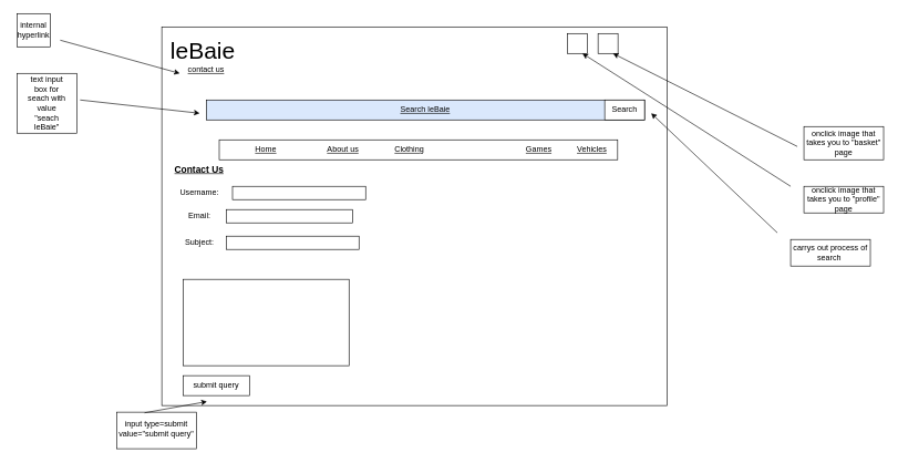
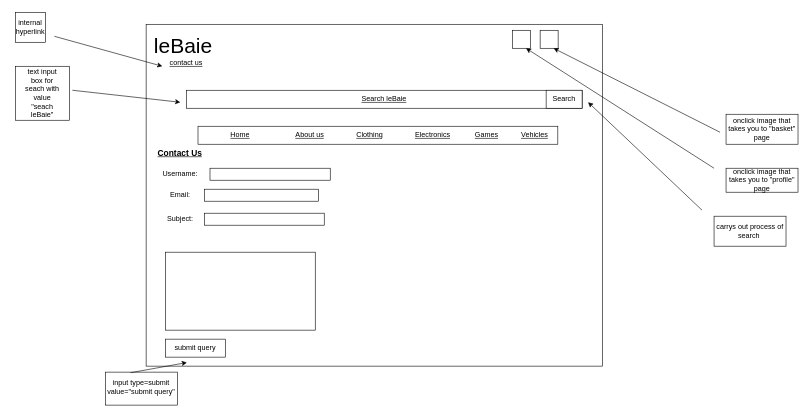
  <mxCell id="0" />
  <mxCell id="1" parent="0" />
  <mxCell id="2" value="" style="rounded=0;whiteSpace=wrap;html=1;fillColor=none;fontStyle=4" parent="1" vertex="1"><mxGeometry x="243" y="40" width="761" height="570" as="geometry" /></mxCell>
  <mxCell id="3" value="&lt;font style=&quot;font-size: 35px;&quot;&gt;leBaie&lt;/font&gt;" style="text;html=1;strokeColor=none;fillColor=none;align=center;verticalAlign=middle;whiteSpace=wrap;rounded=0;" parent="1" vertex="1"><mxGeometry x="275" y="60" width="60" height="30" as="geometry" /></mxCell>
  <mxCell id="4" value="" style="rounded=0;whiteSpace=wrap;html=1;fillColor=none;" parent="1" vertex="1"><mxGeometry x="329.5" y="210" width="600" height="30" as="geometry" /></mxCell>
  <mxCell id="5" value="" style="rounded=0;whiteSpace=wrap;html=1;" parent="1" vertex="1"><mxGeometry x="349.5" y="280" width="200.5" height="20" as="geometry" /></mxCell>
  <mxCell id="6" value="Username:" style="text;html=1;strokeColor=none;fillColor=none;align=center;verticalAlign=middle;whiteSpace=wrap;rounded=0;" parent="1" vertex="1"><mxGeometry x="269.5" y="275" width="60" height="30" as="geometry" /></mxCell>
  <mxCell id="7" value="Email:" style="text;html=1;strokeColor=none;fillColor=none;align=center;verticalAlign=middle;whiteSpace=wrap;rounded=0;" parent="1" vertex="1"><mxGeometry x="249.5" y="310" width="100" height="30" as="geometry" /></mxCell>
  <mxCell id="8" value="" style="rounded=0;whiteSpace=wrap;html=1;" parent="1" vertex="1"><mxGeometry x="340" y="315" width="190.5" height="20" as="geometry" /></mxCell>
  <mxCell id="9" value="" style="rounded=0;whiteSpace=wrap;html=1;" parent="1" vertex="1"><mxGeometry x="275" y="420" width="250" height="130" as="geometry" /></mxCell>
  <mxCell id="10" value="submit query" style="rounded=0;whiteSpace=wrap;html=1;" parent="1" vertex="1"><mxGeometry x="275" y="565" width="100" height="30" as="geometry" /></mxCell>
  <mxCell id="11" value="" style="endArrow=classic;html=1;rounded=0;entryX=0.36;entryY=1.3;entryDx=0;entryDy=0;entryPerimeter=0;exitX=0.35;exitY=0.018;exitDx=0;exitDy=0;exitPerimeter=0;" parent="1" source="13" target="10" edge="1"><mxGeometry width="50" height="50" relative="1" as="geometry"><mxPoint x="230" y="705" as="sourcePoint" /><mxPoint x="280" y="655" as="targetPoint" /></mxGeometry></mxCell>
  <mxCell id="12" value="input type=submit value=&quot;submit query&quot;" style="text;html=1;strokeColor=none;fillColor=none;align=center;verticalAlign=middle;whiteSpace=wrap;rounded=0;" parent="1" vertex="1"><mxGeometry x="170" y="630" width="130" height="30" as="geometry" /></mxCell>
  <mxCell id="13" value="" style="rounded=0;whiteSpace=wrap;html=1;fillColor=none;" parent="1" vertex="1"><mxGeometry x="175" y="620" width="120" height="55" as="geometry" /></mxCell>
  <mxCell id="14" value="&lt;span&gt;Home &lt;/span&gt;" style="text;html=1;strokeColor=none;fillColor=none;align=center;verticalAlign=middle;whiteSpace=wrap;rounded=0;fontStyle=4" parent="1" vertex="1"><mxGeometry x="369.5" y="210" width="60" height="30" as="geometry" /></mxCell>
+ <mxCell id="15" value="Electronics " style="text;html=1;strokeColor=none;fillColor=none;align=center;verticalAlign=middle;whiteSpace=wrap;rounded=0;fontStyle=4" parent="1" vertex="1"><mxGeometry x="690.5" y="210" width="60" height="30" as="geometry" /></mxCell>
  <mxCell id="16" value="Clothing" style="text;html=1;strokeColor=none;fillColor=none;align=center;verticalAlign=middle;whiteSpace=wrap;rounded=0;fontStyle=4" parent="1" vertex="1"><mxGeometry x="585.5" y="210" width="60" height="30" as="geometry" /></mxCell>
  <mxCell id="17" value="Vehicles" style="text;html=1;strokeColor=none;fillColor=none;align=center;verticalAlign=middle;whiteSpace=wrap;rounded=0;fontStyle=4" parent="1" vertex="1"><mxGeometry x="860.5" y="210" width="60" height="30" as="geometry" /></mxCell>
  <mxCell id="18" value="About us" style="text;html=1;strokeColor=none;fillColor=none;align=center;verticalAlign=middle;whiteSpace=wrap;rounded=0;fontStyle=4" parent="1" vertex="1"><mxGeometry x="485.5" y="210" width="60" height="30" as="geometry" /></mxCell>
  <mxCell id="19" value="Games" style="text;html=1;strokeColor=none;fillColor=none;align=center;verticalAlign=middle;whiteSpace=wrap;rounded=0;fontStyle=4" parent="1" vertex="1"><mxGeometry x="780.5" y="210" width="60" height="30" as="geometry" /></mxCell>
  <mxCell id="20" value="&lt;u&gt;&lt;font style=&quot;font-size: 14px;&quot;&gt;&lt;b&gt;Contact Us&lt;/b&gt;&lt;/font&gt;&lt;/u&gt;" style="text;html=1;strokeColor=none;fillColor=none;align=center;verticalAlign=middle;whiteSpace=wrap;rounded=0;" parent="1" vertex="1"><mxGeometry x="232" y="240" width="135" height="30" as="geometry" /></mxCell>
  <mxCell id="21" value="Subject:" style="text;html=1;strokeColor=none;fillColor=none;align=center;verticalAlign=middle;whiteSpace=wrap;rounded=0;" parent="1" vertex="1"><mxGeometry x="270" y="350" width="60" height="30" as="geometry" /></mxCell>
  <mxCell id="22" value="" style="rounded=0;whiteSpace=wrap;html=1;" parent="1" vertex="1"><mxGeometry x="340" y="355" width="200" height="20" as="geometry" /></mxCell>
  <mxCell id="23" value="" style="whiteSpace=wrap;html=1;aspect=fixed;fillColor=none;" parent="1" vertex="1"><mxGeometry x="25" y="20" width="50" height="50" as="geometry" /></mxCell>
  <mxCell id="24" value="&lt;span&gt;contact us&lt;br&gt;&lt;/span&gt;" style="text;html=1;strokeColor=none;fillColor=none;align=center;verticalAlign=middle;whiteSpace=wrap;rounded=0;fontStyle=4" parent="1" vertex="1"><mxGeometry x="280" y="90" width="60" height="30" as="geometry" /></mxCell>
  <mxCell id="25" value="internal hyperlink " style="text;html=1;fillColor=none;align=center;verticalAlign=middle;whiteSpace=wrap;rounded=0;" parent="1" vertex="1"><mxGeometry x="20" y="30" width="60" height="30" as="geometry" /></mxCell>
  <mxCell id="26" value="" style="endArrow=classic;html=1;rounded=0;" parent="1" edge="1"><mxGeometry width="50" height="50" relative="1" as="geometry"><mxPoint x="90" y="60" as="sourcePoint" /><mxPoint x="270" y="110" as="targetPoint" /></mxGeometry></mxCell>
  <mxCell id="27" value="" style="whiteSpace=wrap;html=1;aspect=fixed;fillColor=none;" parent="1" vertex="1"><mxGeometry x="25" y="110" width="90" height="90" as="geometry" /></mxCell>
- <mxCell id="28" value="Search leBaie" style="rounded=0;whiteSpace=wrap;html=1;fontStyle=4;fillColor=#dae8fc;" parent="1" vertex="1"><mxGeometry x="310" y="150" width="660" height="30" as="geometry" /></mxCell>
+ <mxCell id="28" value="Search leBaie" style="rounded=0;whiteSpace=wrap;html=1;fontStyle=4" parent="1" vertex="1"><mxGeometry x="310" y="150" width="660" height="30" as="geometry" /></mxCell>
  <mxCell id="29" value="" style="endArrow=classic;html=1;rounded=0;" parent="1" edge="1"><mxGeometry width="50" height="50" relative="1" as="geometry"><mxPoint x="120" y="150" as="sourcePoint" /><mxPoint x="300" y="170" as="targetPoint" /></mxGeometry></mxCell>
  <mxCell id="30" value="text input box for seach with value &quot;seach leBaie&quot; " style="text;html=1;strokeColor=none;fillColor=none;align=center;verticalAlign=middle;whiteSpace=wrap;rounded=0;" parent="1" vertex="1"><mxGeometry x="40" y="140" width="60" height="30" as="geometry" /></mxCell>
  <mxCell id="31" value="Search" style="rounded=0;whiteSpace=wrap;html=1;" parent="1" vertex="1"><mxGeometry x="910" y="150" width="60" height="30" as="geometry" /></mxCell>
  <mxCell id="32" value="" style="endArrow=classic;html=1;rounded=0;" parent="1" edge="1"><mxGeometry width="50" height="50" relative="1" as="geometry"><mxPoint x="1170" y="350" as="sourcePoint" /><mxPoint x="980" y="170" as="targetPoint" /></mxGeometry></mxCell>
- <mxCell id="33" value="carrys out process of search&amp;nbsp;" style="rounded=0;whiteSpace=wrap;html=1;fillColor=none;" parent="1" vertex="1"><mxGeometry x="1190" y="360" width="120" height="40" as="geometry" /></mxCell>
+ <mxCell id="33" value="carrys out process of search&amp;nbsp;" style="rounded=0;whiteSpace=wrap;html=1;fillColor=none;" parent="1" vertex="1"><mxGeometry x="1190" y="360" width="120" height="50" as="geometry" /></mxCell>
  <mxCell id="34" value="" style="whiteSpace=wrap;html=1;aspect=fixed;" vertex="1" parent="1"><mxGeometry x="854" y="50" width="30" height="30" as="geometry" /></mxCell>
  <mxCell id="35" value="" style="whiteSpace=wrap;html=1;aspect=fixed;" vertex="1" parent="1"><mxGeometry x="900" y="50" width="30" height="30" as="geometry" /></mxCell>
  <mxCell id="36" value="" style="endArrow=classic;html=1;rounded=0;entryX=0.75;entryY=1;entryDx=0;entryDy=0;" edge="1" parent="1" target="34"><mxGeometry width="50" height="50" relative="1" as="geometry"><mxPoint x="1190" y="280" as="sourcePoint" /><mxPoint x="920" y="90" as="targetPoint" /></mxGeometry></mxCell>
  <mxCell id="37" value="onclick image that takes you to &quot;profile&quot; page" style="rounded=0;whiteSpace=wrap;html=1;fillColor=none;" vertex="1" parent="1"><mxGeometry x="1210" y="280" width="120" height="40" as="geometry" /></mxCell>
  <mxCell id="38" value="" style="endArrow=classic;html=1;rounded=0;entryX=0.75;entryY=1;entryDx=0;entryDy=0;" edge="1" parent="1" target="35"><mxGeometry width="50" height="50" relative="1" as="geometry"><mxPoint x="1200" y="220" as="sourcePoint" /><mxPoint x="970" y="90" as="targetPoint" /></mxGeometry></mxCell>
  <mxCell id="39" value="onclick image that takes you to &quot;basket&quot; page" style="rounded=0;whiteSpace=wrap;html=1;fillColor=none;" vertex="1" parent="1"><mxGeometry x="1210" y="190" width="120" height="50" as="geometry" /></mxCell>
